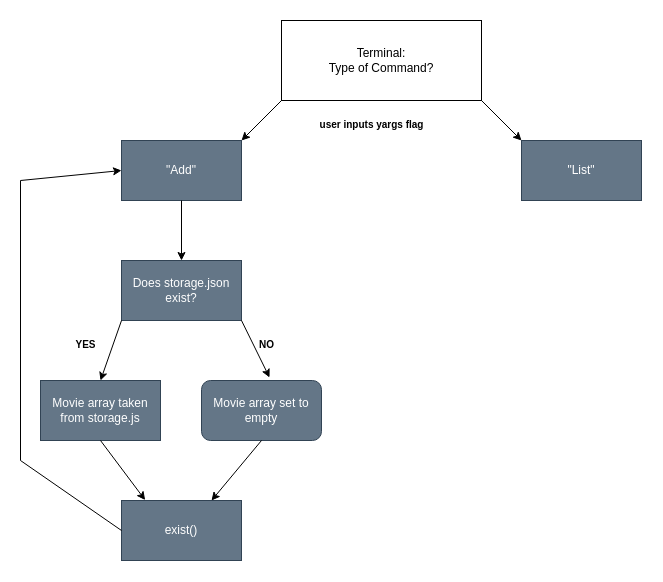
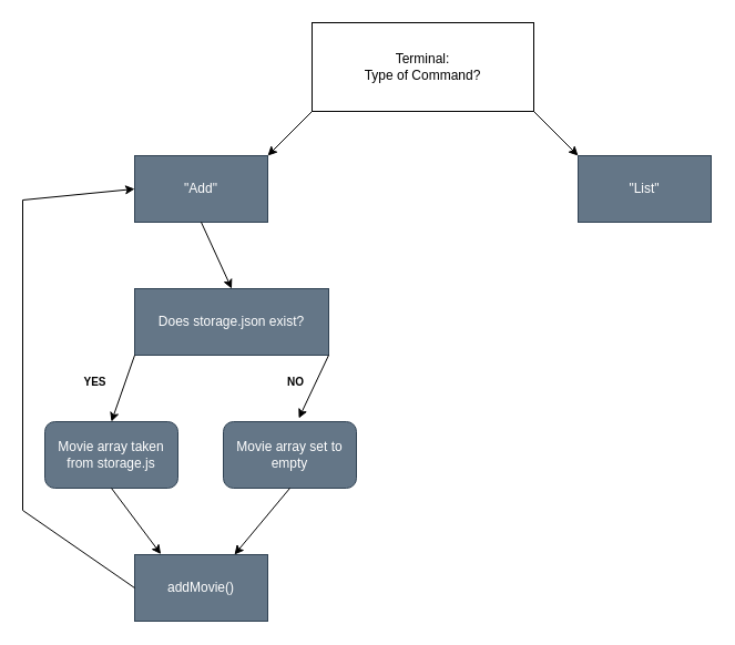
  <mxCell id="0" />
  <mxCell id="1" parent="0" />
  <mxCell id="2" value="Terminal:&lt;br&gt;Type of Command?" style="whiteSpace=wrap;html=1;" vertex="1" parent="1"><mxGeometry x="281" y="20" width="200" height="80" as="geometry" /></mxCell>
  <mxCell id="3" value="&quot;Add&quot;" style="whiteSpace=wrap;html=1;fillColor=#647687;strokeColor=#314354;fontColor=#ffffff;" vertex="1" parent="1"><mxGeometry x="121" y="140" width="120" height="60" as="geometry" /></mxCell>
  <mxCell id="4" value="" style="endArrow=classic;html=1;exitX=0;exitY=1;exitDx=0;exitDy=0;entryX=1;entryY=0;entryDx=0;entryDy=0;" edge="1" parent="1" source="2" target="3"><mxGeometry width="50" height="50" relative="1" as="geometry"><mxPoint x="381" y="210" as="sourcePoint" /><mxPoint x="431" y="160" as="targetPoint" /></mxGeometry></mxCell>
- <mxCell id="5" value="&lt;font style=&quot;font-size: 10px&quot;&gt;user inputs yargs flag&lt;/font&gt;" style="text;strokeColor=none;fillColor=none;html=1;fontSize=24;fontStyle=1;verticalAlign=middle;align=center;" vertex="1" parent="1"><mxGeometry x="321" y="100" width="100" height="40" as="geometry" /></mxCell>
- <mxCell id="6" value="Does storage.json exist?" style="whiteSpace=wrap;html=1;fillColor=#647687;strokeColor=#314354;fontColor=#ffffff;" vertex="1" parent="1"><mxGeometry x="121" y="260" width="120" height="60" as="geometry" /></mxCell>
+ <mxCell id="6" value="Does storage.json exist?" style="whiteSpace=wrap;html=1;fillColor=#647687;strokeColor=#314354;fontColor=#ffffff;" vertex="1" parent="1"><mxGeometry x="121" y="260" width="175" height="60" as="geometry" /></mxCell>
  <mxCell id="7" value="" style="endArrow=classic;html=1;entryX=0.5;entryY=0;entryDx=0;entryDy=0;exitX=0.5;exitY=1;exitDx=0;exitDy=0;" edge="1" parent="1" source="3" target="6"><mxGeometry width="50" height="50" relative="1" as="geometry"><mxPoint x="331" y="220" as="sourcePoint" /><mxPoint x="431" y="150" as="targetPoint" /></mxGeometry></mxCell>
  <mxCell id="8" value="Movie array set to empty" style="whiteSpace=wrap;html=1;fillColor=#647687;strokeColor=#314354;fontColor=#ffffff;rounded=1;" vertex="1" parent="1"><mxGeometry x="201" y="380" width="120" height="60" as="geometry" /></mxCell>
  <mxCell id="9" value="" style="endArrow=classic;html=1;exitX=1;exitY=1;exitDx=0;exitDy=0;entryX=0.567;entryY=-0.05;entryDx=0;entryDy=0;entryPerimeter=0;" edge="1" parent="1" source="6" target="8"><mxGeometry width="50" height="50" relative="1" as="geometry"><mxPoint x="381" y="240" as="sourcePoint" /><mxPoint x="181" y="380" as="targetPoint" /></mxGeometry></mxCell>
  <mxCell id="10" style="edgeStyle=none;html=1;exitX=0.5;exitY=1;exitDx=0;exitDy=0;entryX=0.75;entryY=0;entryDx=0;entryDy=0;" edge="1" parent="1" source="8" target="12"><mxGeometry relative="1" as="geometry"><mxPoint x="531" y="270" as="targetPoint" /><mxPoint x="391" y="320" as="sourcePoint" /></mxGeometry></mxCell>
  <mxCell id="11" value="&lt;font style=&quot;font-size: 10px&quot;&gt;NO&lt;/font&gt;" style="text;strokeColor=none;fillColor=none;html=1;fontSize=24;fontStyle=1;verticalAlign=middle;align=center;" vertex="1" parent="1"><mxGeometry x="251" y="330" width="30" height="20" as="geometry" /></mxCell>
- <mxCell id="12" value="exist()" style="rounded=0;whiteSpace=wrap;html=1;fillColor=#647687;strokeColor=#314354;fontColor=#ffffff;" vertex="1" parent="1"><mxGeometry x="121" y="500" width="120" height="60" as="geometry" /></mxCell>
+ <mxCell id="12" value="addMovie()" style="rounded=0;whiteSpace=wrap;html=1;fillColor=#647687;strokeColor=#314354;fontColor=#ffffff;" vertex="1" parent="1"><mxGeometry x="121" y="500" width="120" height="60" as="geometry" /></mxCell>
  <mxCell id="13" value="&quot;List&quot;" style="whiteSpace=wrap;html=1;fillColor=#647687;strokeColor=#314354;fontColor=#ffffff;" vertex="1" parent="1"><mxGeometry x="521" y="140" width="120" height="60" as="geometry" /></mxCell>
  <mxCell id="14" value="" style="endArrow=classic;html=1;entryX=0;entryY=0;entryDx=0;entryDy=0;exitX=1;exitY=1;exitDx=0;exitDy=0;" edge="1" parent="1" source="2" target="13"><mxGeometry width="50" height="50" relative="1" as="geometry"><mxPoint x="381" y="260" as="sourcePoint" /><mxPoint x="431" y="210" as="targetPoint" /></mxGeometry></mxCell>
- <mxCell id="15" value="Movie array taken from storage.js" style="rounded=0;whiteSpace=wrap;html=1;fillColor=#647687;strokeColor=#314354;fontColor=#ffffff;" vertex="1" parent="1"><mxGeometry x="40" y="380" width="120" height="60" as="geometry" /></mxCell>
+ <mxCell id="15" value="Movie array taken from storage.js" style="whiteSpace=wrap;html=1;fillColor=#647687;strokeColor=#314354;fontColor=#ffffff;rounded=1;" vertex="1" parent="1"><mxGeometry x="40" y="380" width="120" height="60" as="geometry" /></mxCell>
  <mxCell id="16" value="" style="endArrow=classic;html=1;exitX=0;exitY=1;exitDx=0;exitDy=0;entryX=0.5;entryY=0;entryDx=0;entryDy=0;" edge="1" parent="1" source="6" target="15"><mxGeometry width="50" height="50" relative="1" as="geometry"><mxPoint x="170" y="380" as="sourcePoint" /><mxPoint x="220" y="330" as="targetPoint" /></mxGeometry></mxCell>
  <mxCell id="17" value="&lt;font style=&quot;font-size: 10px&quot;&gt;YES&lt;/font&gt;" style="text;strokeColor=none;fillColor=none;html=1;fontSize=24;fontStyle=1;verticalAlign=middle;align=center;" vertex="1" parent="1"><mxGeometry x="70" y="330" width="30" height="20" as="geometry" /></mxCell>
  <mxCell id="18" value="" style="endArrow=classic;html=1;exitX=0.5;exitY=1;exitDx=0;exitDy=0;entryX=0.197;entryY=-0.008;entryDx=0;entryDy=0;entryPerimeter=0;" edge="1" parent="1" source="15" target="12"><mxGeometry width="50" height="50" relative="1" as="geometry"><mxPoint x="170" y="450" as="sourcePoint" /><mxPoint x="220" y="400" as="targetPoint" /></mxGeometry></mxCell>
  <mxCell id="19" value="" style="endArrow=none;html=1;exitX=0;exitY=0.5;exitDx=0;exitDy=0;" edge="1" parent="1" source="12"><mxGeometry width="50" height="50" relative="1" as="geometry"><mxPoint x="170" y="460" as="sourcePoint" /><mxPoint x="20" y="460" as="targetPoint" /></mxGeometry></mxCell>
  <mxCell id="20" value="" style="endArrow=none;html=1;" edge="1" parent="1"><mxGeometry width="50" height="50" relative="1" as="geometry"><mxPoint x="20" y="460" as="sourcePoint" /><mxPoint x="20" y="180" as="targetPoint" /></mxGeometry></mxCell>
  <mxCell id="21" value="" style="endArrow=classic;html=1;entryX=0;entryY=0.5;entryDx=0;entryDy=0;" edge="1" parent="1" target="3"><mxGeometry width="50" height="50" relative="1" as="geometry"><mxPoint x="20" y="180" as="sourcePoint" /><mxPoint x="220" y="310" as="targetPoint" /></mxGeometry></mxCell>
